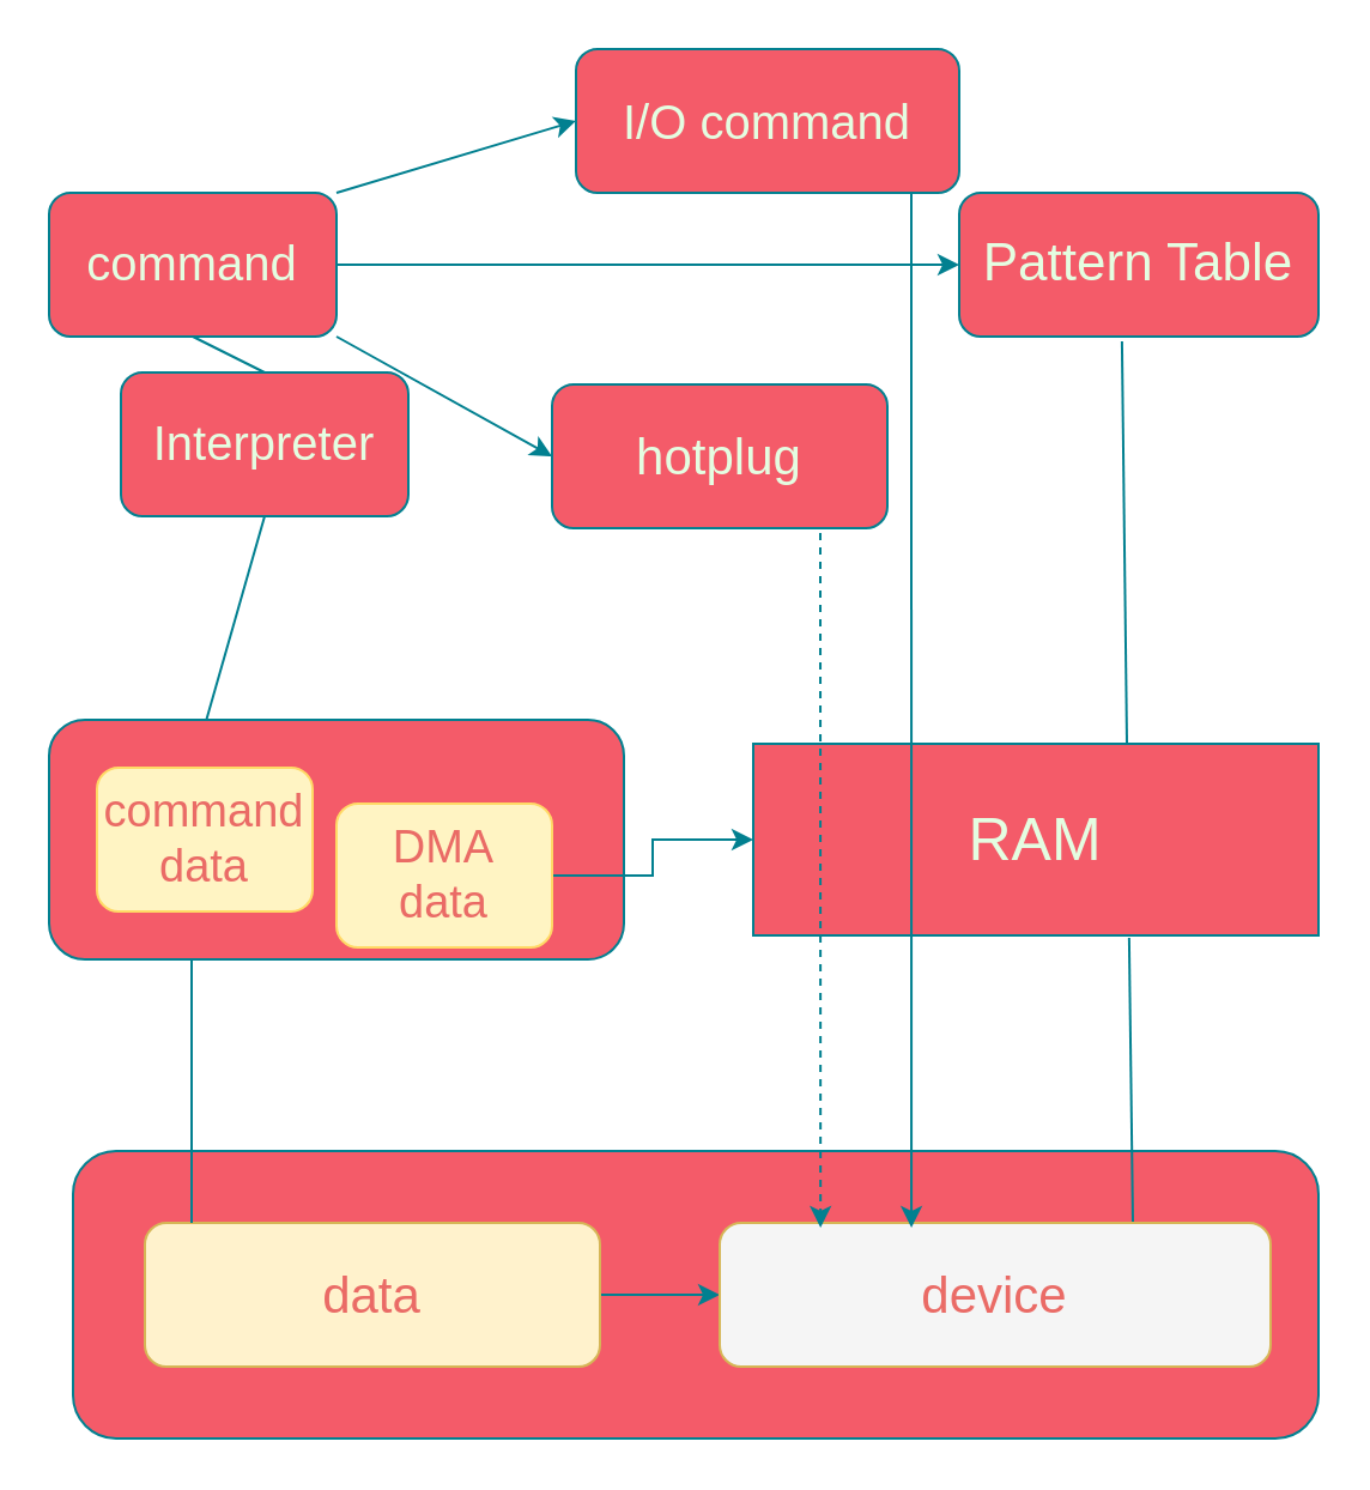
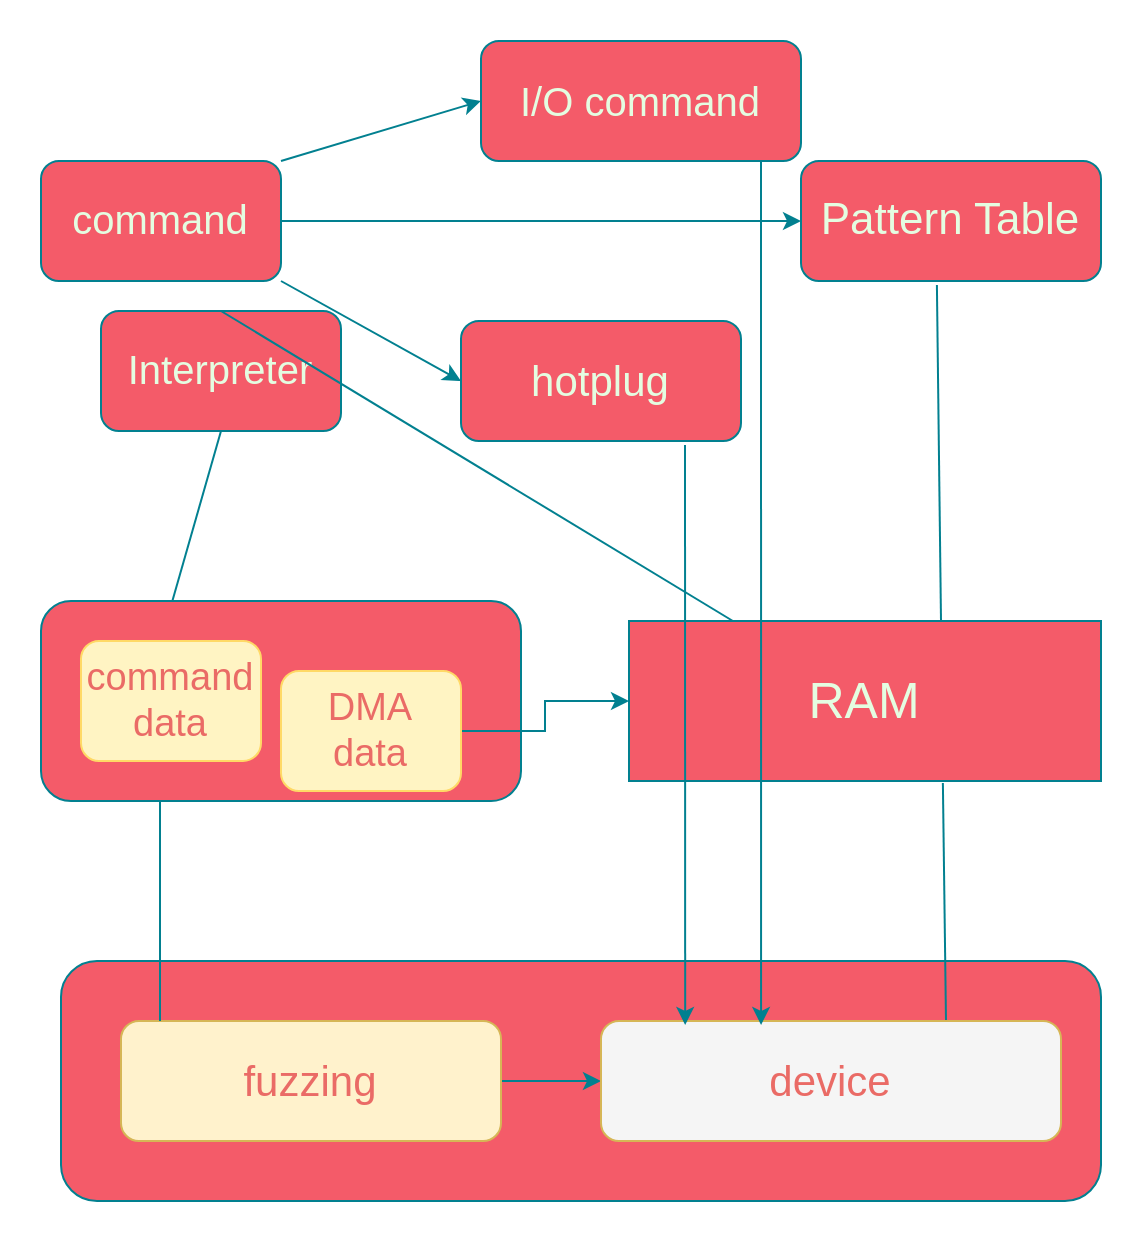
  <mxCell id="0" />
  <mxCell id="1" parent="0" />
  <mxCell id="2" value="" style="rounded=1;whiteSpace=wrap;html=1;labelBackgroundColor=none;fillColor=#F45B69;strokeColor=#028090;fontColor=#E4FDE1;" parent="1" vertex="1"><mxGeometry x="30" y="480" width="520" height="120" as="geometry" /></mxCell>
  <mxCell id="3" value="&lt;font style=&quot;font-size: 22px;&quot;&gt;Pattern Table&lt;br&gt;&lt;/font&gt;" style="rounded=1;whiteSpace=wrap;html=1;strokeColor=#028090;fontColor=#E4FDE1;fillColor=#F45B69;" parent="1" vertex="1"><mxGeometry x="400" y="80" width="150" height="60" as="geometry" /></mxCell>
  <mxCell id="4" value="&lt;font style=&quot;font-size: 13px;&quot;&gt;&lt;font style=&quot;font-size: 14px;&quot;&gt;&lt;font style=&quot;font-size: 15px;&quot;&gt;&lt;font style=&quot;font-size: 16px;&quot;&gt;&lt;font style=&quot;font-size: 17px;&quot;&gt;&lt;font style=&quot;font-size: 18px;&quot;&gt;&lt;font style=&quot;font-size: 19px;&quot;&gt;&lt;font style=&quot;font-size: 20px;&quot;&gt;&lt;font style=&quot;font-size: 21px;&quot;&gt;&lt;font style=&quot;font-size: 22px;&quot;&gt;&lt;font style=&quot;font-size: 23px;&quot;&gt;&lt;font style=&quot;font-size: 24px;&quot;&gt;&lt;font style=&quot;font-size: 25px;&quot;&gt;RAM&lt;/font&gt;&lt;/font&gt;&lt;/font&gt;&lt;/font&gt;&lt;/font&gt;&lt;/font&gt;&lt;/font&gt;&lt;/font&gt;&lt;/font&gt;&lt;/font&gt;&lt;/font&gt;&lt;/font&gt;&lt;/font&gt;" style="rounded=0;whiteSpace=wrap;html=1;strokeColor=#028090;fontColor=#E4FDE1;fillColor=#F45B69;" parent="1" vertex="1"><mxGeometry x="314" y="310" width="236" height="80" as="geometry" /></mxCell>
  <mxCell id="5" value="&lt;font style=&quot;font-size: 13px;&quot;&gt;&lt;font style=&quot;font-size: 14px;&quot;&gt;&lt;font style=&quot;font-size: 15px;&quot;&gt;&lt;font style=&quot;font-size: 16px;&quot;&gt;&lt;font style=&quot;font-size: 17px;&quot;&gt;&lt;font style=&quot;font-size: 18px;&quot;&gt;&lt;font style=&quot;font-size: 19px;&quot;&gt;&lt;font style=&quot;font-size: 20px;&quot;&gt;Interpreter&lt;/font&gt;&lt;/font&gt;&lt;/font&gt;&lt;/font&gt;&lt;/font&gt;&lt;/font&gt;&lt;/font&gt;&lt;/font&gt;" style="rounded=1;whiteSpace=wrap;html=1;strokeColor=#028090;fontColor=#E4FDE1;fillColor=#F45B69;" parent="1" vertex="1"><mxGeometry x="50" y="155" width="120" height="60" as="geometry" /></mxCell>
  <mxCell id="6" value="&lt;font style=&quot;font-size: 13px;&quot;&gt;&lt;font style=&quot;font-size: 14px;&quot;&gt;&lt;font style=&quot;font-size: 15px;&quot;&gt;&lt;font style=&quot;font-size: 16px;&quot;&gt;&lt;font style=&quot;font-size: 17px;&quot;&gt;&lt;font style=&quot;font-size: 18px;&quot;&gt;&lt;font style=&quot;font-size: 19px;&quot;&gt;&lt;font style=&quot;font-size: 20px;&quot;&gt;command&lt;/font&gt;&lt;/font&gt;&lt;/font&gt;&lt;/font&gt;&lt;/font&gt;&lt;/font&gt;&lt;/font&gt;&lt;/font&gt;" style="rounded=1;whiteSpace=wrap;html=1;strokeColor=#028090;fontColor=#E4FDE1;fillColor=#F45B69;" parent="1" vertex="1"><mxGeometry x="20" y="80" width="120" height="60" as="geometry" /></mxCell>
  <mxCell id="7" value="" style="endArrow=none;html=1;rounded=0;strokeColor=#028090;fontColor=#E4FDE1;fillColor=#F45B69;entryX=0.5;entryY=1;entryDx=0;entryDy=0;exitX=0.444;exitY=0;exitDx=0;exitDy=0;exitPerimeter=0;" parent="1" source="16" target="5" edge="1"><mxGeometry width="50" height="50" relative="1" as="geometry"><mxPoint x="80" y="240" as="sourcePoint" /><mxPoint x="330" y="300" as="targetPoint" /></mxGeometry></mxCell>
- <mxCell id="8" value="" style="endArrow=none;html=1;rounded=0;strokeColor=#028090;fontColor=#E4FDE1;fillColor=#F45B69;entryX=0.5;entryY=1;entryDx=0;entryDy=0;exitX=0.5;exitY=0;exitDx=0;exitDy=0;" parent="1" source="5" edge="1" target="6"><mxGeometry width="50" height="50" relative="1" as="geometry"><mxPoint x="79.5" y="120" as="sourcePoint" /><mxPoint x="79.5" y="20" as="targetPoint" /></mxGeometry></mxCell>
+ <mxCell id="8" value="" style="endArrow=none;html=1;rounded=0;strokeColor=#028090;fontColor=#E4FDE1;fillColor=#F45B69;exitX=0.5;exitY=0;exitDx=0;exitDy=0;" parent="1" source="5" edge="1" target="4"><mxGeometry width="50" height="50" relative="1" as="geometry"><mxPoint x="79.5" y="120" as="sourcePoint" /><mxPoint x="79.5" y="20" as="targetPoint" /></mxGeometry></mxCell>
  <mxCell id="9" value="" style="endArrow=classic;html=1;rounded=0;strokeColor=#028090;fontColor=#E4FDE1;fillColor=#F45B69;exitX=1;exitY=0.5;exitDx=0;exitDy=0;entryX=0;entryY=0.5;entryDx=0;entryDy=0;" parent="1" source="6" target="3" edge="1"><mxGeometry width="50" height="50" relative="1" as="geometry"><mxPoint x="280" y="350" as="sourcePoint" /><mxPoint x="330" y="300" as="targetPoint" /></mxGeometry></mxCell>
  <mxCell id="10" value="" style="endArrow=none;html=1;rounded=0;strokeColor=#028090;fontColor=#E4FDE1;fillColor=#F45B69;entryX=0.453;entryY=1.033;entryDx=0;entryDy=0;entryPerimeter=0;" parent="1" target="3" edge="1"><mxGeometry width="50" height="50" relative="1" as="geometry"><mxPoint x="470" y="310" as="sourcePoint" /><mxPoint x="330" y="300" as="targetPoint" /></mxGeometry></mxCell>
  <mxCell id="11" value="" style="endArrow=none;html=1;rounded=0;strokeColor=#028090;fontColor=#E4FDE1;fillColor=#F45B69;entryX=0.665;entryY=1.013;entryDx=0;entryDy=0;entryPerimeter=0;exitX=0.75;exitY=0;exitDx=0;exitDy=0;" parent="1" source="14" target="4" edge="1"><mxGeometry width="50" height="50" relative="1" as="geometry"><mxPoint x="570" y="220" as="sourcePoint" /><mxPoint x="330" y="300" as="targetPoint" /></mxGeometry></mxCell>
  <mxCell id="12" value="" style="edgeStyle=orthogonalEdgeStyle;rounded=0;orthogonalLoop=1;jettySize=auto;html=1;strokeColor=#028090;fontColor=#E4FDE1;fillColor=#F45B69;" parent="1" source="13" target="14" edge="1"><mxGeometry relative="1" as="geometry" /></mxCell>
- <mxCell id="13" value="&lt;font style=&quot;font-size: 21px;&quot; color=&quot;#EA6B66&quot;&gt;data&lt;br&gt;&lt;/font&gt;" style="rounded=1;whiteSpace=wrap;html=1;strokeColor=#d6b656;fillColor=#fff2cc;" parent="1" vertex="1"><mxGeometry x="60" y="510" width="190" height="60" as="geometry" /></mxCell>
+ <mxCell id="13" value="&lt;font style=&quot;font-size: 21px;&quot; color=&quot;#EA6B66&quot;&gt;fuzzing&lt;br&gt;&lt;/font&gt;" style="rounded=1;whiteSpace=wrap;html=1;strokeColor=#d6b656;fillColor=#fff2cc;" parent="1" vertex="1"><mxGeometry x="60" y="510" width="190" height="60" as="geometry" /></mxCell>
  <mxCell id="14" value="&lt;font style=&quot;font-size: 21px;&quot; color=&quot;#EA6B66&quot;&gt;device&lt;br&gt;&lt;/font&gt;" style="rounded=1;whiteSpace=wrap;html=1;strokeColor=#d6b656;fillColor=#f5f5f5;" parent="1" vertex="1"><mxGeometry x="300" y="510" width="230" height="60" as="geometry" /></mxCell>
  <mxCell id="15" value="" style="rounded=1;whiteSpace=wrap;html=1;strokeColor=#028090;fontColor=#E4FDE1;fillColor=#F45B69;" vertex="1" parent="1"><mxGeometry x="20" y="300" width="240" height="100" as="geometry" /></mxCell>
  <mxCell id="16" value="&lt;div style=&quot;font-size: 19px;&quot;&gt;&lt;font style=&quot;font-size: 19px;&quot; color=&quot;#EA6B66&quot;&gt;command&lt;/font&gt;&lt;/div&gt;&lt;div style=&quot;font-size: 19px;&quot;&gt;&lt;font style=&quot;font-size: 19px;&quot; color=&quot;#EA6B66&quot;&gt;data&lt;br&gt;&lt;/font&gt;&lt;/div&gt;" style="rounded=1;whiteSpace=wrap;html=1;strokeColor=#FFD966;fontColor=#E4FDE1;fillColor=#FFF4C3;" vertex="1" parent="1"><mxGeometry x="40" y="320" width="90" height="60" as="geometry" /></mxCell>
  <mxCell id="17" value="" style="edgeStyle=orthogonalEdgeStyle;rounded=0;orthogonalLoop=1;jettySize=auto;html=1;strokeColor=#028090;fontColor=#E4FDE1;fillColor=#F45B69;" edge="1" parent="1" source="18" target="4"><mxGeometry relative="1" as="geometry" /></mxCell>
  <mxCell id="18" value="&lt;div style=&quot;font-size: 19px;&quot;&gt;&lt;font style=&quot;font-size: 19px;&quot; color=&quot;#EA6B66&quot;&gt;DMA&lt;/font&gt;&lt;/div&gt;&lt;div style=&quot;font-size: 19px;&quot;&gt;&lt;font style=&quot;font-size: 19px;&quot; color=&quot;#EA6B66&quot;&gt;data&lt;br&gt;&lt;/font&gt;&lt;/div&gt;" style="rounded=1;whiteSpace=wrap;html=1;strokeColor=#FFD966;fontColor=#E4FDE1;fillColor=#FFF4C3;" vertex="1" parent="1"><mxGeometry x="140" y="335" width="90" height="60" as="geometry" /></mxCell>
  <mxCell id="19" value="" style="endArrow=none;html=1;rounded=0;strokeColor=#028090;fontColor=#E4FDE1;fillColor=#F45B69;entryX=0.5;entryY=1;entryDx=0;entryDy=0;exitX=0.444;exitY=0;exitDx=0;exitDy=0;exitPerimeter=0;" edge="1" parent="1"><mxGeometry width="50" height="50" relative="1" as="geometry"><mxPoint x="79.5" y="510" as="sourcePoint" /><mxPoint x="79.5" y="400" as="targetPoint" /></mxGeometry></mxCell>
  <mxCell id="20" value="&lt;font style=&quot;font-size: 13px;&quot;&gt;&lt;font style=&quot;font-size: 14px;&quot;&gt;&lt;font style=&quot;font-size: 15px;&quot;&gt;&lt;font style=&quot;font-size: 16px;&quot;&gt;&lt;font style=&quot;font-size: 17px;&quot;&gt;&lt;font style=&quot;font-size: 18px;&quot;&gt;&lt;font style=&quot;font-size: 19px;&quot;&gt;&lt;font style=&quot;font-size: 20px;&quot;&gt;&lt;font style=&quot;font-size: 21px;&quot;&gt;hotplug&lt;/font&gt;&lt;/font&gt;&lt;/font&gt;&lt;/font&gt;&lt;/font&gt;&lt;/font&gt;&lt;/font&gt;&lt;/font&gt;&lt;/font&gt;" style="rounded=1;whiteSpace=wrap;html=1;strokeColor=#028090;fontColor=#E4FDE1;fillColor=#F45B69;" vertex="1" parent="1"><mxGeometry x="230" y="160" width="140" height="60" as="geometry" /></mxCell>
  <mxCell id="21" value="&lt;font style=&quot;font-size: 20px;&quot;&gt;I/O command&lt;br&gt;&lt;/font&gt;" style="rounded=1;whiteSpace=wrap;html=1;strokeColor=#028090;fontColor=#E4FDE1;fillColor=#F45B69;" vertex="1" parent="1"><mxGeometry x="240" y="20" width="160" height="60" as="geometry" /></mxCell>
- <mxCell id="22" value="" style="endArrow=classic;html=1;rounded=0;strokeColor=#028090;fontColor=#E4FDE1;fillColor=#F45B69;exitX=0.8;exitY=1.033;exitDx=0;exitDy=0;exitPerimeter=0;entryX=0.183;entryY=0.033;entryDx=0;entryDy=0;entryPerimeter=0;dashed=1;" edge="1" parent="1" source="20" target="14"><mxGeometry width="50" height="50" relative="1" as="geometry"><mxPoint x="260" y="350" as="sourcePoint" /><mxPoint x="310" y="300" as="targetPoint" /></mxGeometry></mxCell>
+ <mxCell id="22" value="" style="endArrow=classic;html=1;rounded=0;strokeColor=#028090;fontColor=#E4FDE1;fillColor=#F45B69;exitX=0.8;exitY=1.033;exitDx=0;exitDy=0;exitPerimeter=0;entryX=0.183;entryY=0.033;entryDx=0;entryDy=0;entryPerimeter=0;" edge="1" parent="1" source="20" target="14"><mxGeometry width="50" height="50" relative="1" as="geometry"><mxPoint x="260" y="350" as="sourcePoint" /><mxPoint x="310" y="300" as="targetPoint" /></mxGeometry></mxCell>
  <mxCell id="23" value="" style="endArrow=classic;html=1;rounded=0;strokeColor=#028090;fontColor=#E4FDE1;fillColor=#F45B69;entryX=0.348;entryY=0.033;entryDx=0;entryDy=0;entryPerimeter=0;" edge="1" parent="1" target="14"><mxGeometry width="50" height="50" relative="1" as="geometry"><mxPoint x="380" y="80" as="sourcePoint" /><mxPoint x="360" y="350" as="targetPoint" /></mxGeometry></mxCell>
  <mxCell id="24" value="" style="endArrow=classic;html=1;rounded=0;strokeColor=#028090;fontColor=#E4FDE1;fillColor=#F45B69;exitX=1;exitY=0;exitDx=0;exitDy=0;entryX=0;entryY=0.5;entryDx=0;entryDy=0;" edge="1" parent="1" source="6" target="21"><mxGeometry width="50" height="50" relative="1" as="geometry"><mxPoint x="260" y="350" as="sourcePoint" /><mxPoint x="310" y="300" as="targetPoint" /></mxGeometry></mxCell>
  <mxCell id="25" value="" style="endArrow=classic;html=1;rounded=0;strokeColor=#028090;fontColor=#E4FDE1;fillColor=#F45B69;exitX=1;exitY=1;exitDx=0;exitDy=0;entryX=0;entryY=0.5;entryDx=0;entryDy=0;" edge="1" parent="1" source="6" target="20"><mxGeometry width="50" height="50" relative="1" as="geometry"><mxPoint x="150" y="90" as="sourcePoint" /><mxPoint x="240" y="60" as="targetPoint" /></mxGeometry></mxCell>
